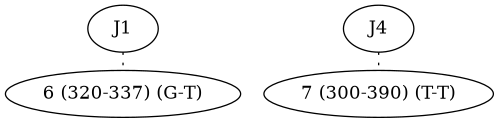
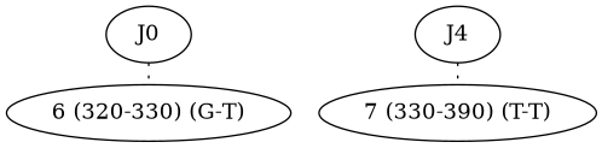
  graph {
    ranksep=0.2
    edge [style=dotted]
-   J0 [label=J1]
-   "6 (320-330) (G-T)" [label="6 (320-337) (G-T)"]
+   J0
+   "6 (320-330) (G-T)"
    n3 [label=J4]
-   "7 (330-390) (T-T)" [label="7 (300-390) (T-T)"]
+   "7 (330-390) (T-T)"
    J0 -- "6 (320-330) (G-T)"
    n3 -- "7 (330-390) (T-T)"
  }
